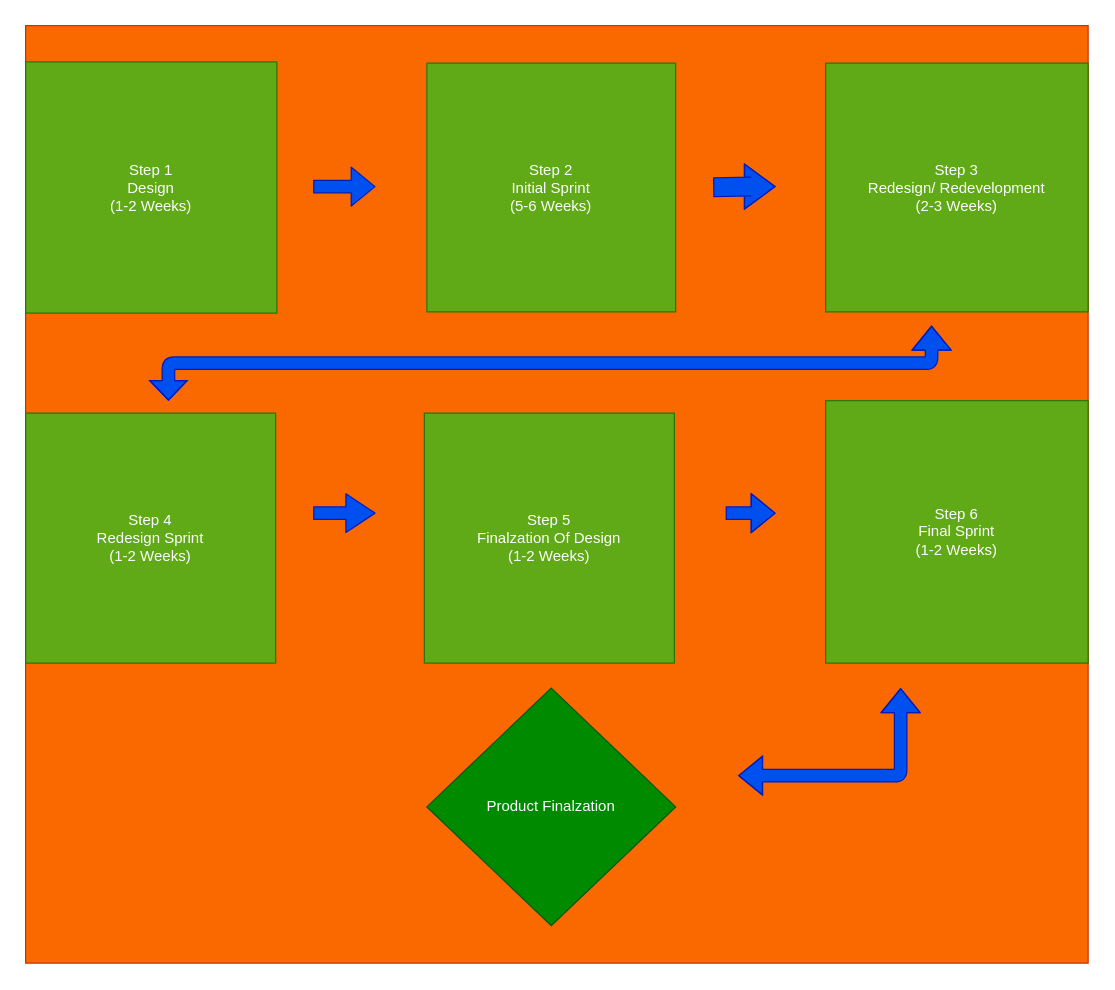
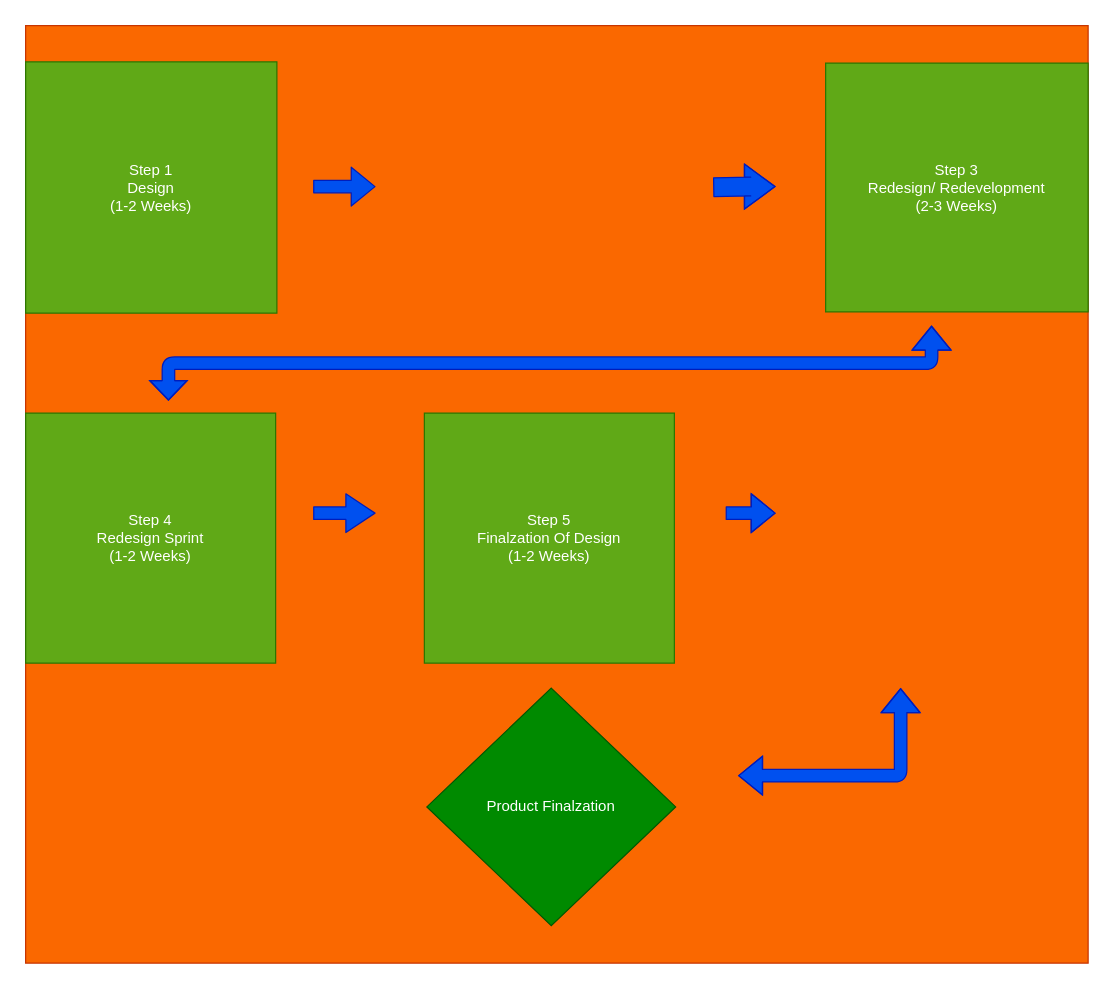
  <mxCell id="0" />
  <mxCell id="1" parent="0" />
  <mxCell id="2" value="" style="rounded=0;whiteSpace=wrap;html=1;fillColor=#fa6800;fontColor=#000000;strokeColor=#C73500;" vertex="1" parent="1"><mxGeometry y="20" width="850" height="750" as="geometry" x="20" /></mxCell>
  <mxCell id="3" value="Step 1&lt;br&gt;Design &lt;br&gt;(1-2 Weeks)" style="whiteSpace=wrap;html=1;aspect=fixed;fillColor=#60a917;fontColor=#ffffff;strokeColor=#2D7600;" parent="1" vertex="1"><mxGeometry y="49" width="201" height="201" as="geometry" x="20" /></mxCell>
- <mxCell id="4" value="Step 2&lt;br&gt;Initial Sprint &lt;br&gt;(5-6 Weeks)" style="whiteSpace=wrap;html=1;aspect=fixed;fillColor=#60a917;fontColor=#ffffff;strokeColor=#2D7600;" parent="1" vertex="1"><mxGeometry x="341" y="50" width="199" height="199" as="geometry" /></mxCell>
  <mxCell id="5" value="" style="shape=flexArrow;endArrow=classic;html=1;fillColor=#0050ef;strokeColor=#001DBC;" parent="1" edge="1"><mxGeometry width="50" height="50" relative="1" as="geometry"><mxPoint x="250" y="148.79" as="sourcePoint" /><mxPoint x="300" y="148.79" as="targetPoint" /></mxGeometry></mxCell>
  <mxCell id="6" value="" style="shape=flexArrow;endArrow=classic;html=1;width=15;endSize=7.81;fillColor=#0050ef;strokeColor=#001DBC;" parent="1" edge="1"><mxGeometry width="50" height="50" relative="1" as="geometry"><mxPoint x="570" y="149.29" as="sourcePoint" /><mxPoint x="620" y="148.79" as="targetPoint" /><Array as="points"><mxPoint x="600" y="148.79" /></Array></mxGeometry></mxCell>
  <mxCell id="7" value="Step 3 &lt;br&gt;Redesign/ Redevelopment&lt;br&gt;(2-3 Weeks)" style="rounded=0;whiteSpace=wrap;html=1;fillColor=#60a917;fontColor=#ffffff;strokeColor=#2D7600;" parent="1" vertex="1"><mxGeometry x="660" y="50" width="210" height="199" as="geometry" /></mxCell>
  <mxCell id="8" value="" style="shape=flexArrow;endArrow=classic;startArrow=classic;html=1;startWidth=19;startSize=4.86;fillColor=#0050ef;strokeColor=#001DBC;" parent="1" edge="1"><mxGeometry width="100" height="100" relative="1" as="geometry"><mxPoint x="134.25" y="320" as="sourcePoint" /><mxPoint x="744.75" y="260" as="targetPoint" /><Array as="points"><mxPoint x="134.25" y="290" /><mxPoint x="430" y="290" /><mxPoint x="744.75" y="290" /></Array></mxGeometry></mxCell>
  <mxCell id="9" value="Step 4&lt;br&gt;Redesign Sprint&lt;br&gt;(1-2 Weeks)" style="whiteSpace=wrap;html=1;aspect=fixed;fillColor=#60a917;fontColor=#ffffff;strokeColor=#2D7600;" parent="1" vertex="1"><mxGeometry y="330" width="200" height="200" as="geometry" x="20" /></mxCell>
  <mxCell id="10" value="" style="shape=flexArrow;endArrow=classic;html=1;width=10;endSize=7.43;fillColor=#0050ef;strokeColor=#001DBC;" parent="1" edge="1"><mxGeometry width="50" height="50" relative="1" as="geometry"><mxPoint x="250" y="410" as="sourcePoint" /><mxPoint x="300" y="410" as="targetPoint" /></mxGeometry></mxCell>
  <mxCell id="11" value="&lt;span&gt;Step 5&lt;/span&gt;&lt;br&gt;&lt;span&gt;Finalzation Of Design&lt;/span&gt;&lt;br&gt;&lt;span&gt;(1-2 Weeks)&lt;/span&gt;" style="whiteSpace=wrap;html=1;aspect=fixed;fillColor=#60a917;fontColor=#ffffff;strokeColor=#2D7600;" parent="1" vertex="1"><mxGeometry x="339" y="330" width="200" height="200" as="geometry" /></mxCell>
  <mxCell id="12" value="" style="shape=flexArrow;endArrow=classic;html=1;fillColor=#0050ef;strokeColor=#001DBC;" parent="1" edge="1"><mxGeometry width="50" height="50" relative="1" as="geometry"><mxPoint x="580" y="410" as="sourcePoint" /><mxPoint x="620" y="410" as="targetPoint" /><Array as="points"><mxPoint x="590" y="410" /></Array></mxGeometry></mxCell>
- <mxCell id="13" value="Step 6&lt;br&gt;Final Sprint&lt;br&gt;(1-2 Weeks)" style="whiteSpace=wrap;html=1;aspect=fixed;fillColor=#60a917;fontColor=#ffffff;strokeColor=#2D7600;" parent="1" vertex="1"><mxGeometry x="660" y="320" width="210" height="210" as="geometry" /></mxCell>
  <mxCell id="14" value="" style="shape=flexArrow;endArrow=classic;startArrow=classic;html=1;fillColor=#0050ef;strokeColor=#001DBC;" parent="1" edge="1"><mxGeometry width="100" height="100" relative="1" as="geometry"><mxPoint x="590" y="620" as="sourcePoint" /><mxPoint x="720" y="550" as="targetPoint" /><Array as="points"><mxPoint x="720" y="620" /></Array></mxGeometry></mxCell>
  <mxCell id="15" value="Product Finalzation" style="rhombus;whiteSpace=wrap;html=1;fillColor=#008a00;fontColor=#ffffff;strokeColor=#005700;" parent="1" vertex="1"><mxGeometry x="341" y="550" width="199" height="190" as="geometry" /></mxCell>
